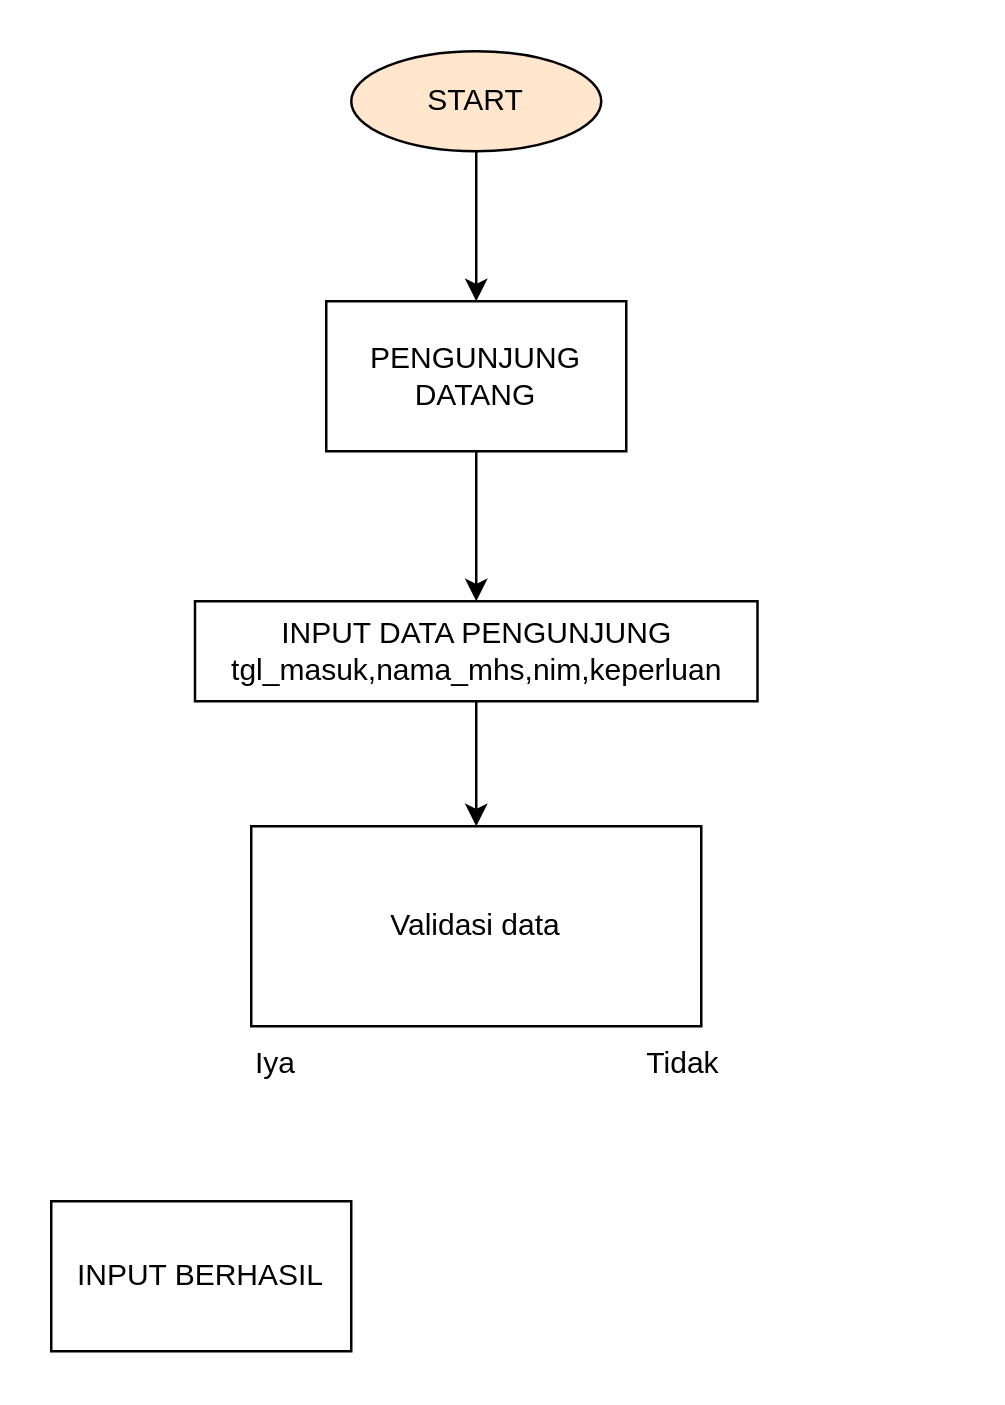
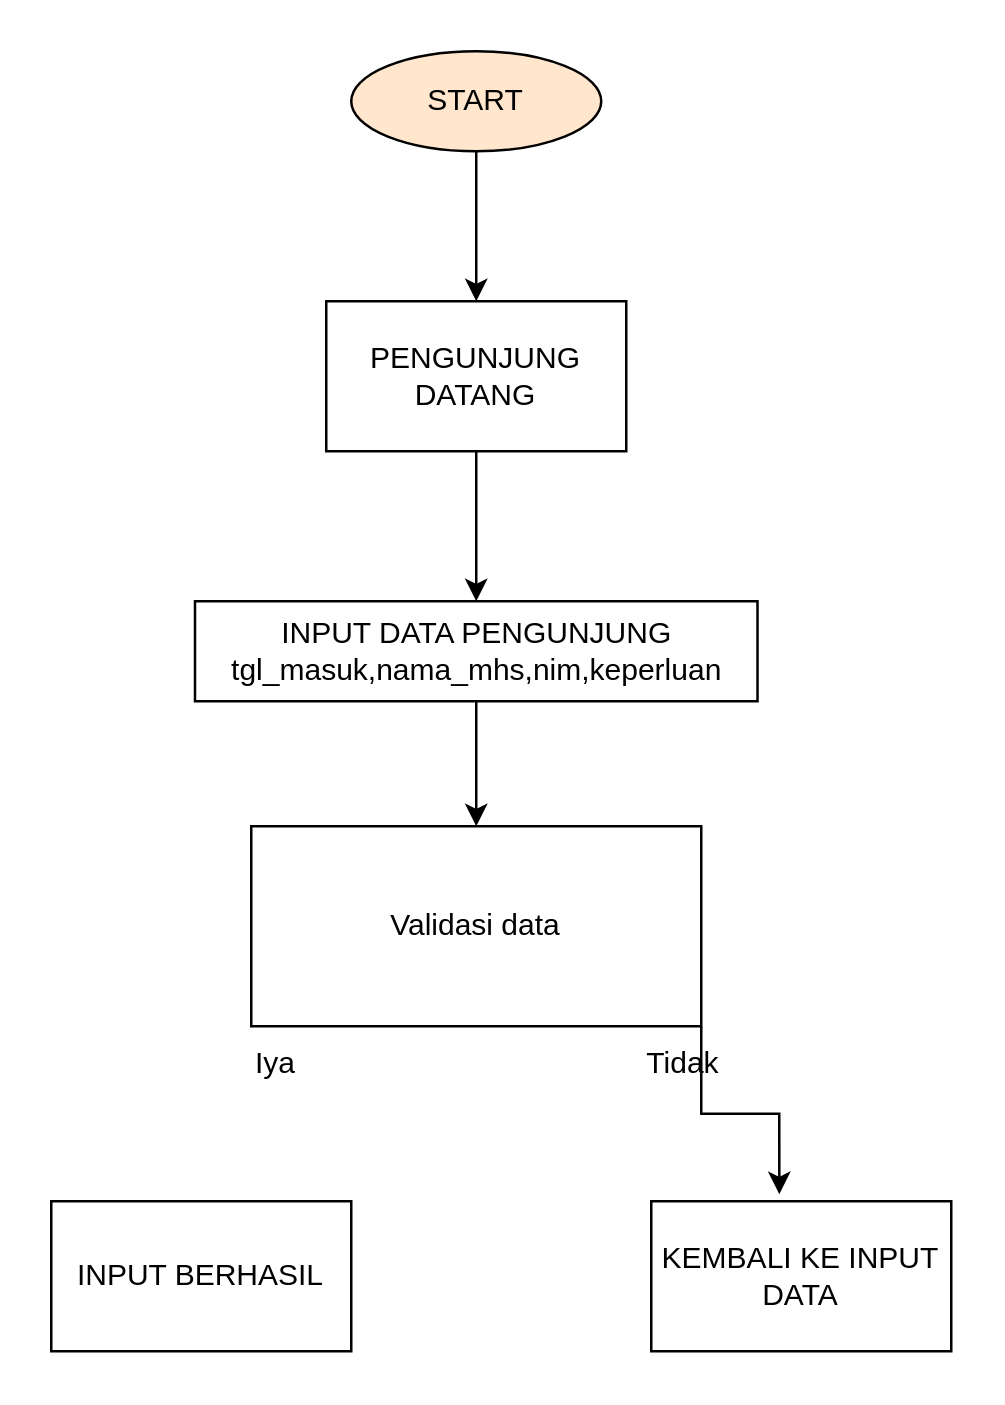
  <mxCell id="0" />
  <mxCell id="1" parent="0" />
  <mxCell id="2" style="edgeStyle=orthogonalEdgeStyle;rounded=0;orthogonalLoop=1;jettySize=auto;html=1;entryX=0.5;entryY=0;entryDx=0;entryDy=0;" edge="1" parent="1" source="3" target="5"><mxGeometry relative="1" as="geometry" /></mxCell>
  <mxCell id="3" value="START" style="ellipse;whiteSpace=wrap;html=1;fillColor=#ffe6cc;" vertex="1" parent="1"><mxGeometry x="140" y="20" width="100" height="40" as="geometry" /></mxCell>
  <mxCell id="4" value="" style="edgeStyle=orthogonalEdgeStyle;rounded=0;orthogonalLoop=1;jettySize=auto;html=1;" edge="1" parent="1" source="5" target="7"><mxGeometry relative="1" as="geometry" /></mxCell>
  <mxCell id="5" value="PENGUNJUNG DATANG" style="rounded=0;whiteSpace=wrap;html=1;" vertex="1" parent="1"><mxGeometry x="130" y="120" width="120" height="60" as="geometry" /></mxCell>
  <mxCell id="6" style="edgeStyle=orthogonalEdgeStyle;rounded=0;orthogonalLoop=1;jettySize=auto;html=1;entryX=0.5;entryY=0;entryDx=0;entryDy=0;" edge="1" parent="1" source="7" target="8"><mxGeometry relative="1" as="geometry" /></mxCell>
  <mxCell id="7" value="INPUT DATA PENGUNJUNG&lt;div&gt;tgl_masuk,nama_mhs,nim,keperluan&lt;/div&gt;" style="rounded=0;whiteSpace=wrap;html=1;" vertex="1" parent="1"><mxGeometry x="77.5" y="240" width="225" height="40" as="geometry" /></mxCell>
  <mxCell id="8" value="Validasi data" style="whiteSpace=wrap;html=1;rounded=0;" vertex="1" parent="1"><mxGeometry x="100" y="330" width="180" height="80" as="geometry" /></mxCell>
  <mxCell id="9" value="INPUT BERHASIL" style="rounded=0;whiteSpace=wrap;html=1;" vertex="1" parent="1"><mxGeometry x="20" y="480" width="120" height="60" as="geometry" /></mxCell>
+ <mxCell id="10" value="KEMBALI KE INPUT DATA" style="rounded=0;whiteSpace=wrap;html=1;" vertex="1" parent="1"><mxGeometry x="260" y="480" width="120" height="60" as="geometry" /></mxCell>
+ <mxCell id="11" style="edgeStyle=orthogonalEdgeStyle;rounded=0;orthogonalLoop=1;jettySize=auto;html=1;exitX=1;exitY=1;exitDx=0;exitDy=0;entryX=0.427;entryY=-0.047;entryDx=0;entryDy=0;entryPerimeter=0;" edge="1" parent="1" source="8" target="10"><mxGeometry relative="1" as="geometry" /></mxCell>
  <mxCell id="12" value="Tidak" style="text;html=1;align=center;verticalAlign=middle;whiteSpace=wrap;rounded=0;" vertex="1" parent="1"><mxGeometry x="242.5" y="410" width="60" height="30" as="geometry" /></mxCell>
  <mxCell id="13" value="Iya" style="text;html=1;align=center;verticalAlign=middle;whiteSpace=wrap;rounded=0;" vertex="1" parent="1"><mxGeometry x="80" y="410" width="60" height="30" as="geometry" /></mxCell>
